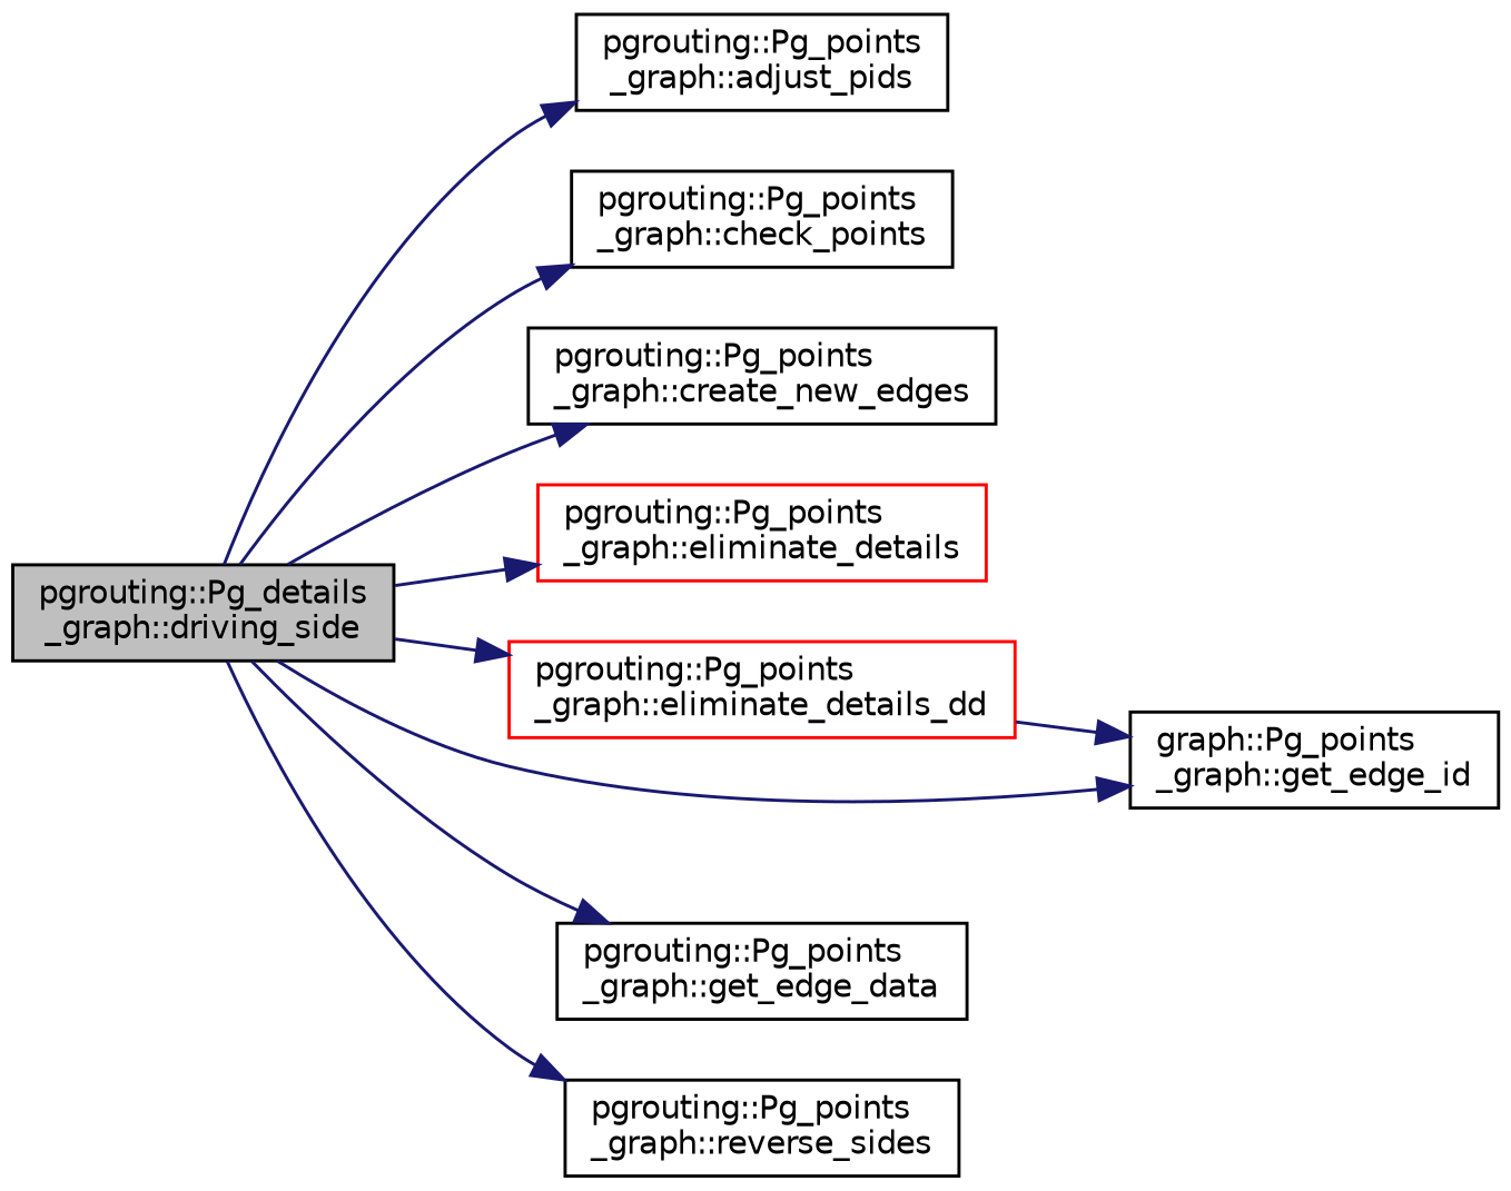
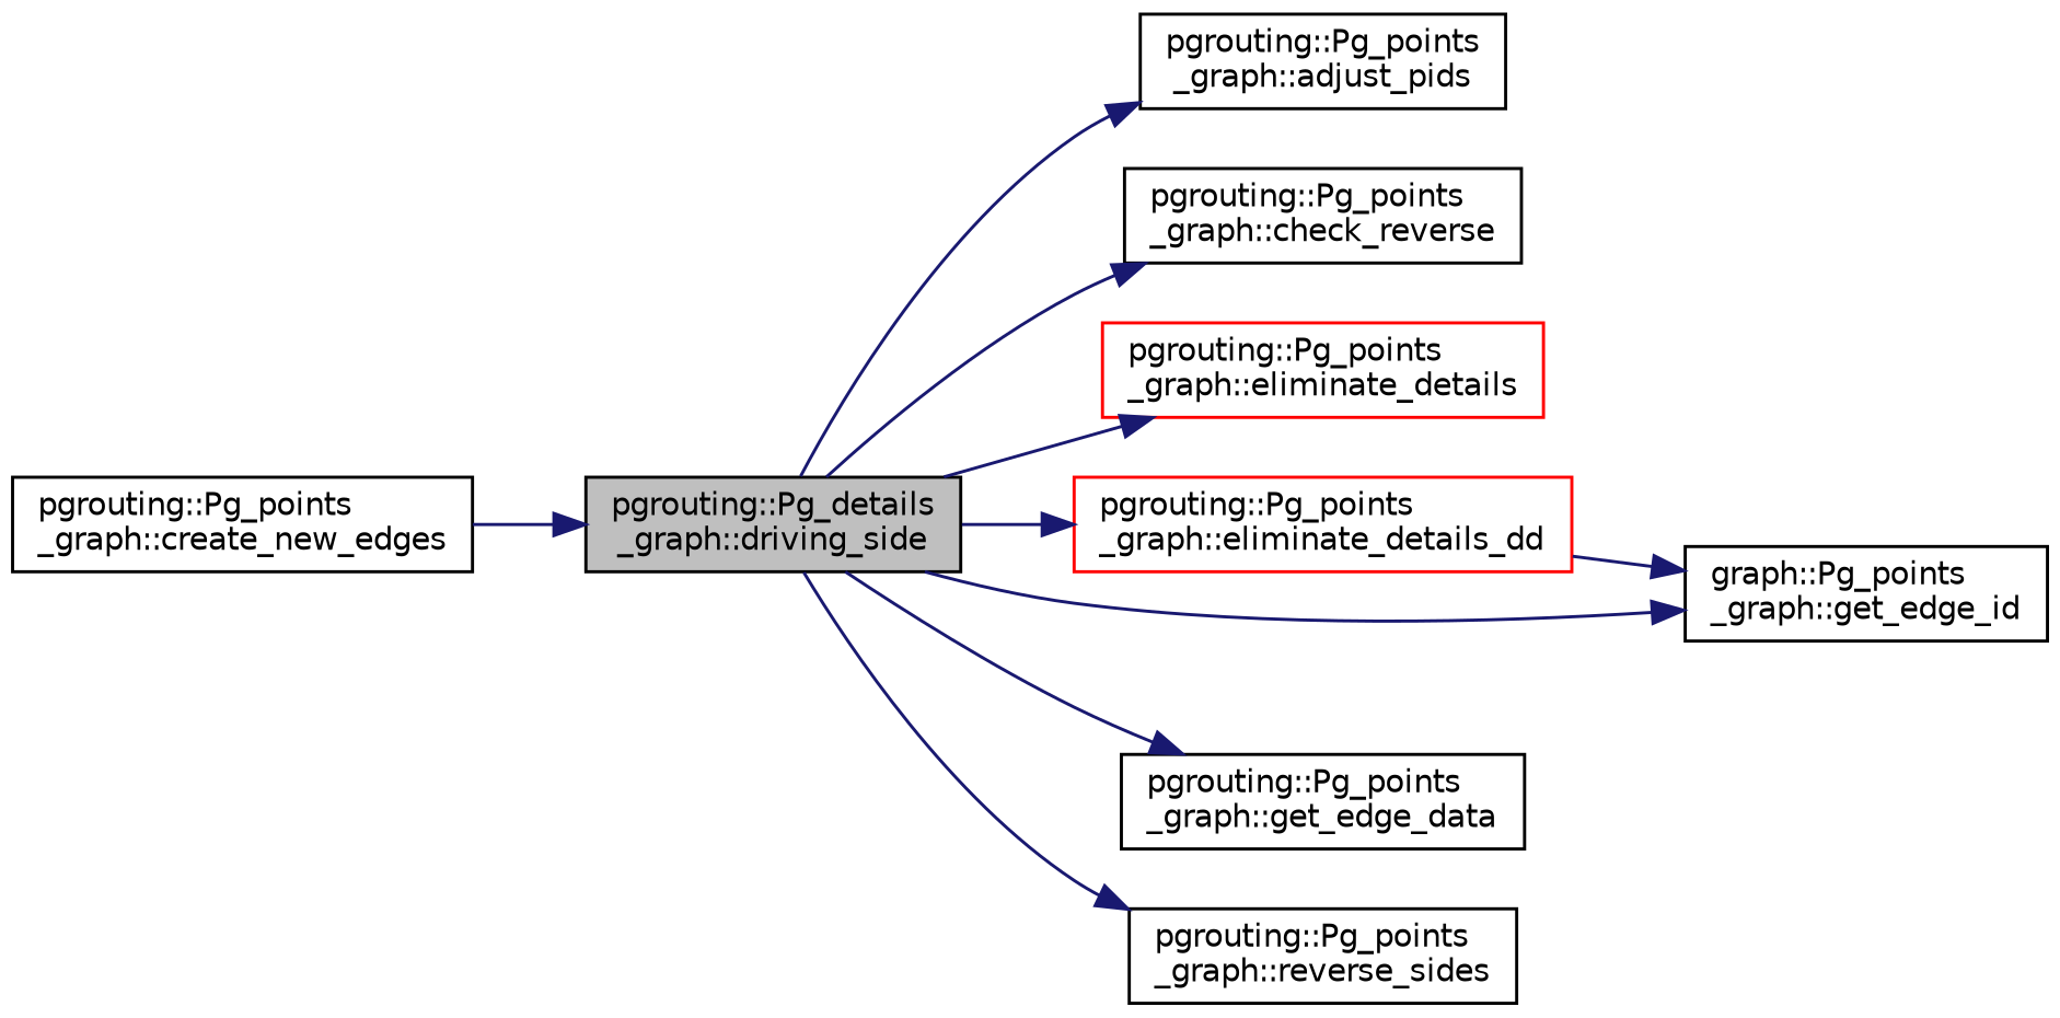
  digraph {
    rankdir=LR
    node [color=black fillcolor=white fontname=Helvetica fontsize=10 shape=record style=filled]
    edge [color=midnightblue fontname=Helvetica fontsize=10 labelfontname=Helvetica labelfontsize=10 style=solid]
    n1 [fillcolor=grey75 fontcolor=black height=0.2 label="pgrouting::Pg_details\l_graph::driving_side" width=0.4]
    n2 [height=0.2 label="pgrouting::Pg_points\l_graph::adjust_pids" width=0.4]
-   n3 [height=0.2 label="pgrouting::Pg_points\l_graph::check_points" width=0.4]
+   n3 [height=0.2 label="pgrouting::Pg_points\l_graph::check_reverse" width=0.4]
    n4 [height=0.2 label="pgrouting::Pg_points\l_graph::create_new_edges" width=0.4]
    n5 [color=red height=0.2 label="pgrouting::Pg_points\l_graph::eliminate_details" width=0.4]
    n6 [color=red height=0.2 label="pgrouting::Pg_points\l_graph::eliminate_details_dd" width=0.4]
    n7 [height=0.2 label="graph::Pg_points\l_graph::get_edge_id" width=0.4]
    n8 [height=0.2 label="pgrouting::Pg_points\l_graph::get_edge_data" width=0.4]
    n9 [height=0.2 label="pgrouting::Pg_points\l_graph::reverse_sides" width=0.4]
    n1 -> n2
    n1 -> n3
-   n1 -> n4
+   n4 -> n1
    n1 -> n5
    n1 -> n6
    n1 -> n7
    n1 -> n8
    n1 -> n9
    n6 -> n7
  }
